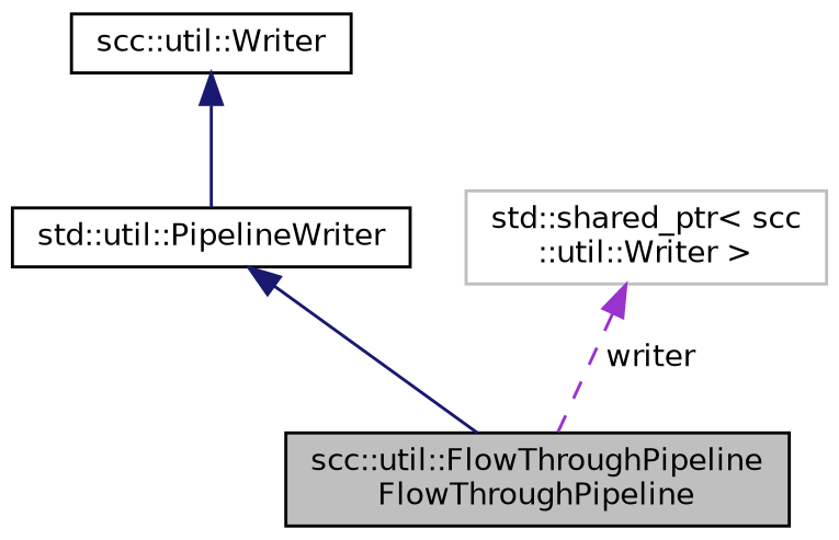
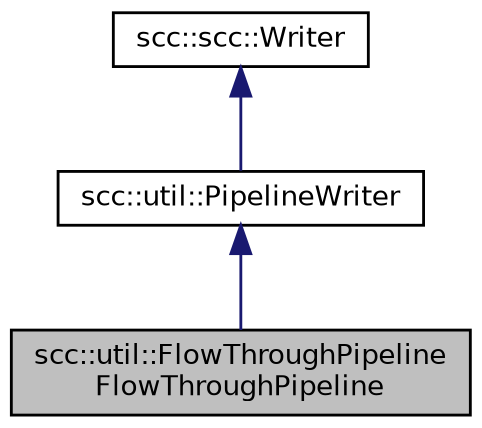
  digraph {
    node [color=black fillcolor=white fontname=Helvetica fontsize=10 shape=record style=filled]
    edge [color=midnightblue dir=back fontname=Helvetica fontsize=10 labelfontname=Helvetica labelfontsize=10 style=solid]
    n1 [fillcolor=grey75 fontcolor=black height=0.2 label="scc::util::FlowThroughPipeline\lFlowThroughPipeline" width=0.4]
-   n2 [height=0.2 label="std::util::PipelineWriter" width=0.4]
-   n3 [height=0.2 label="scc::util::Writer" width=0.4]
-   n4 [color=grey75 height=0.2 label="std::shared_ptr\< scc\l::util::Writer \>" width=0.4]
+   n2 [height=0.2 label="scc::util::PipelineWriter" width=0.4]
+   n3 [height=0.2 label="scc::scc::Writer" width=0.4]
    n2 -> n1
    n3 -> n2
-   n4 -> n1 [color=darkorchid3 label=" writer" style=dashed]
  }
